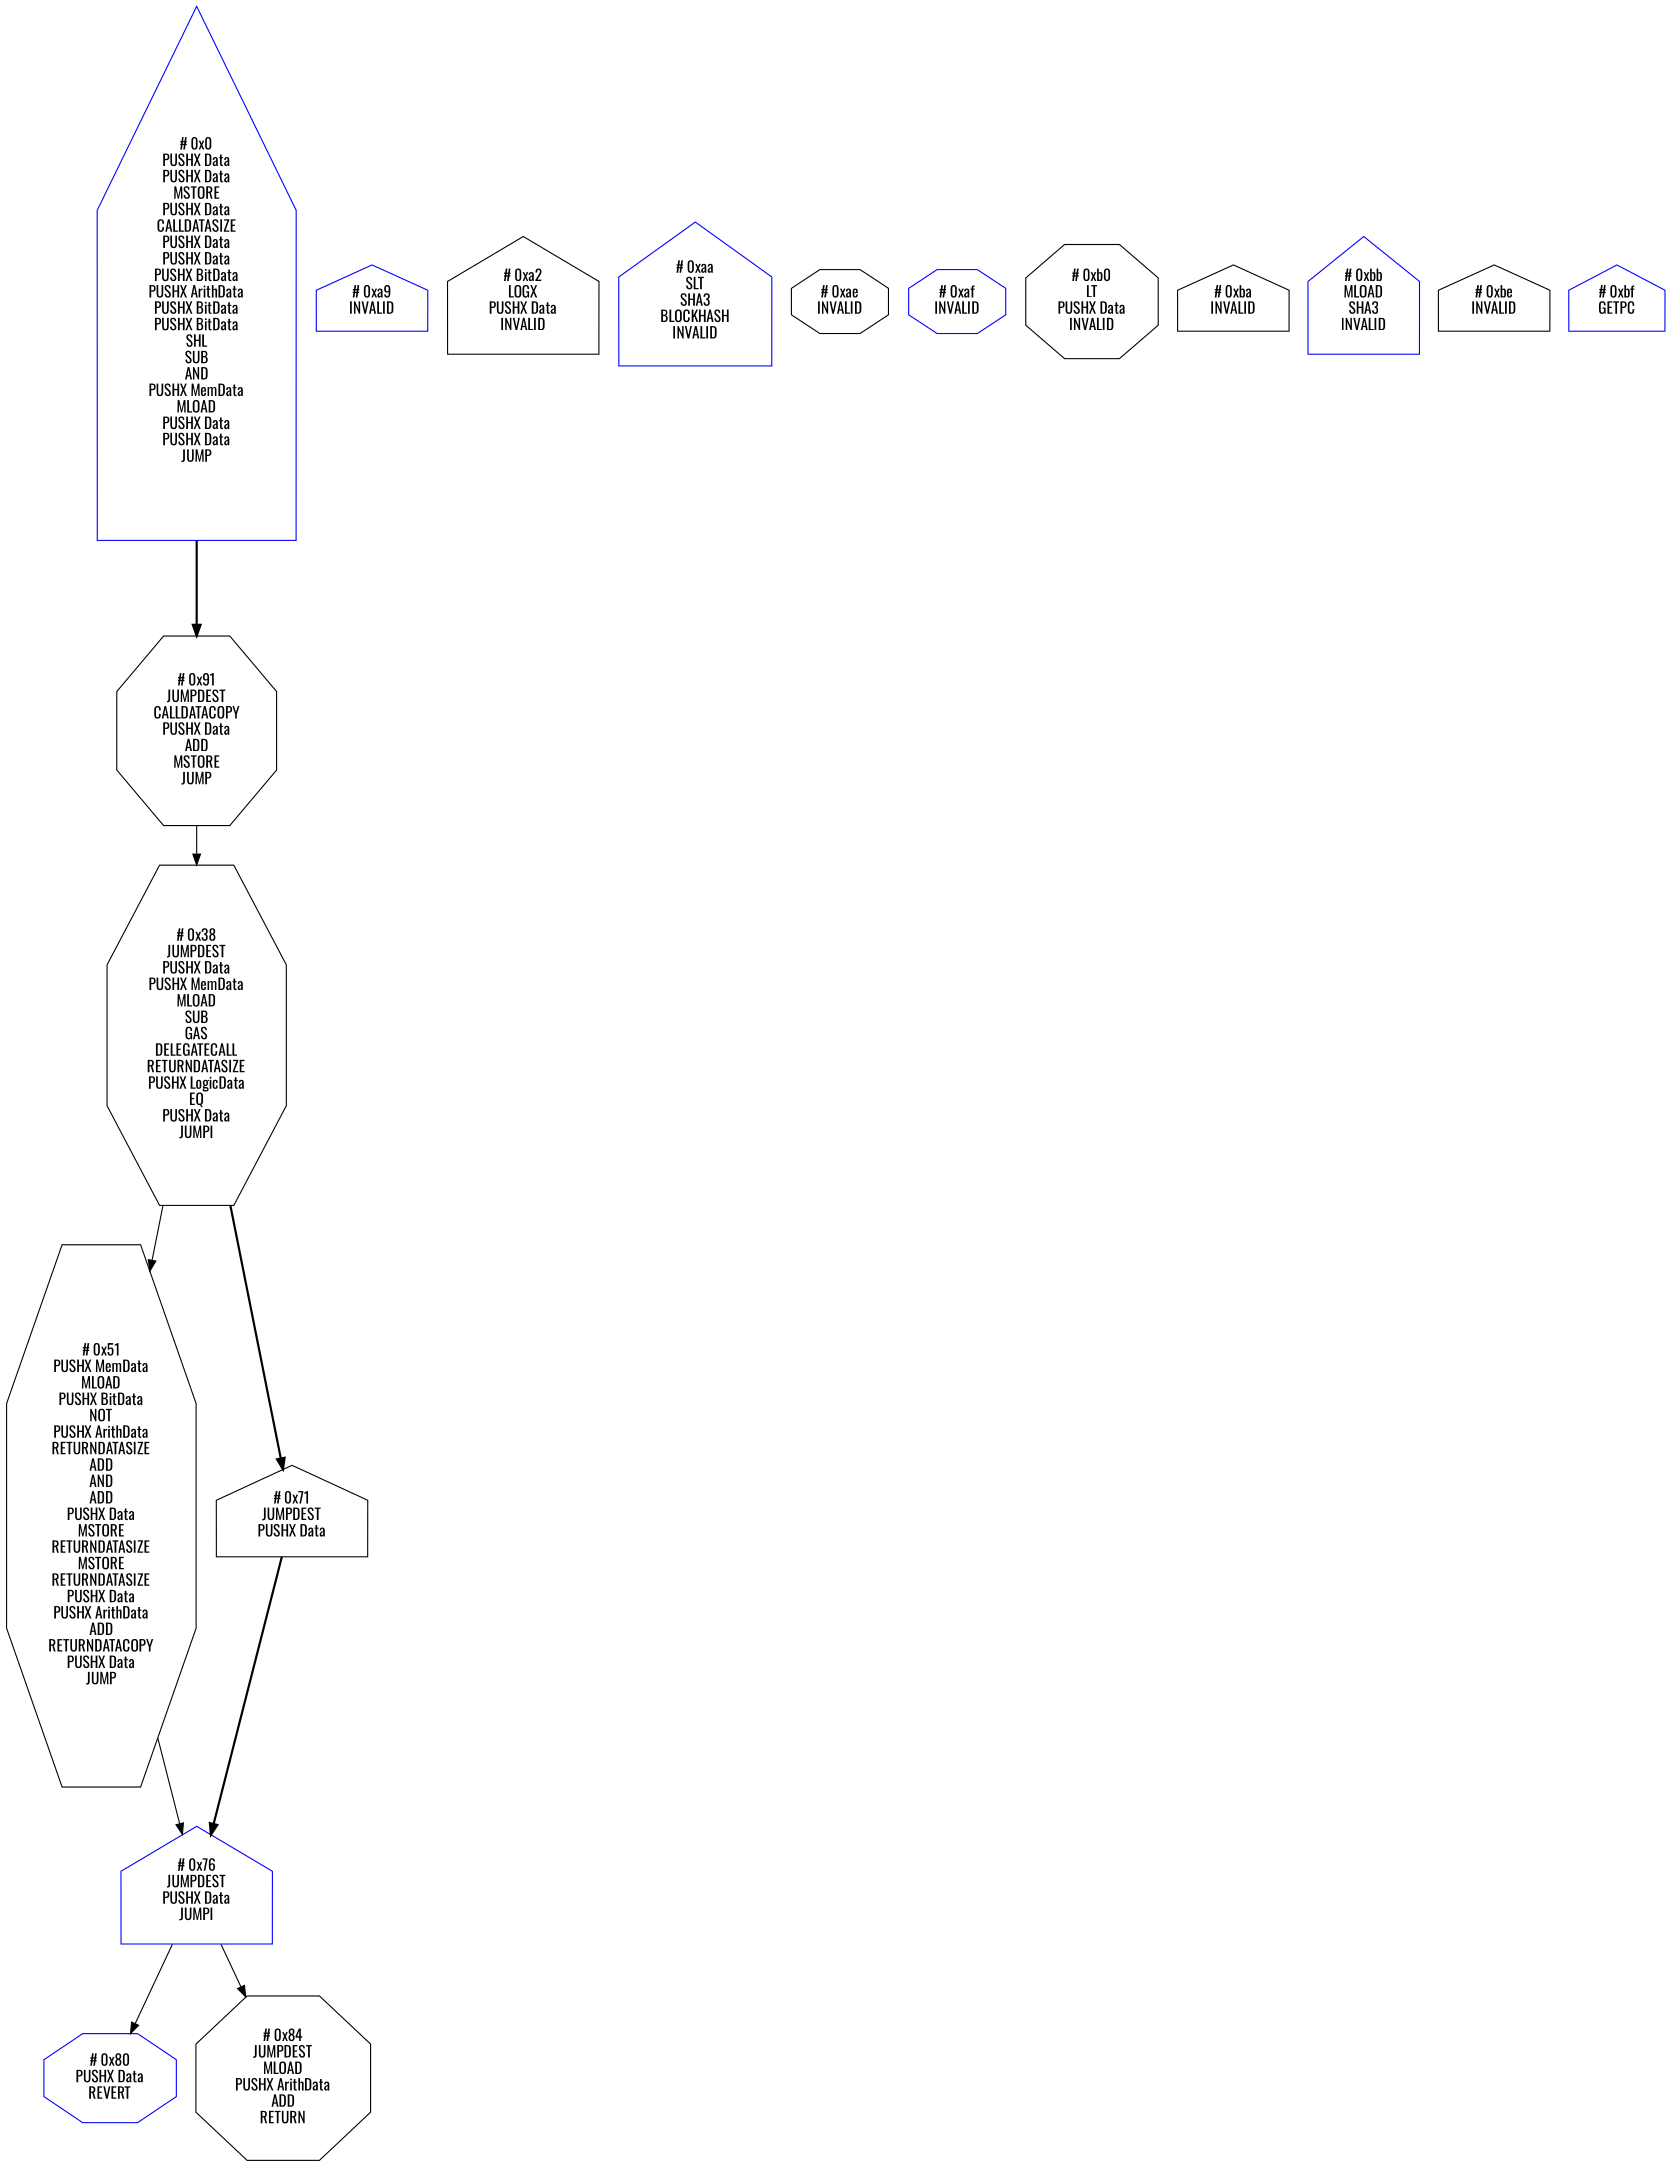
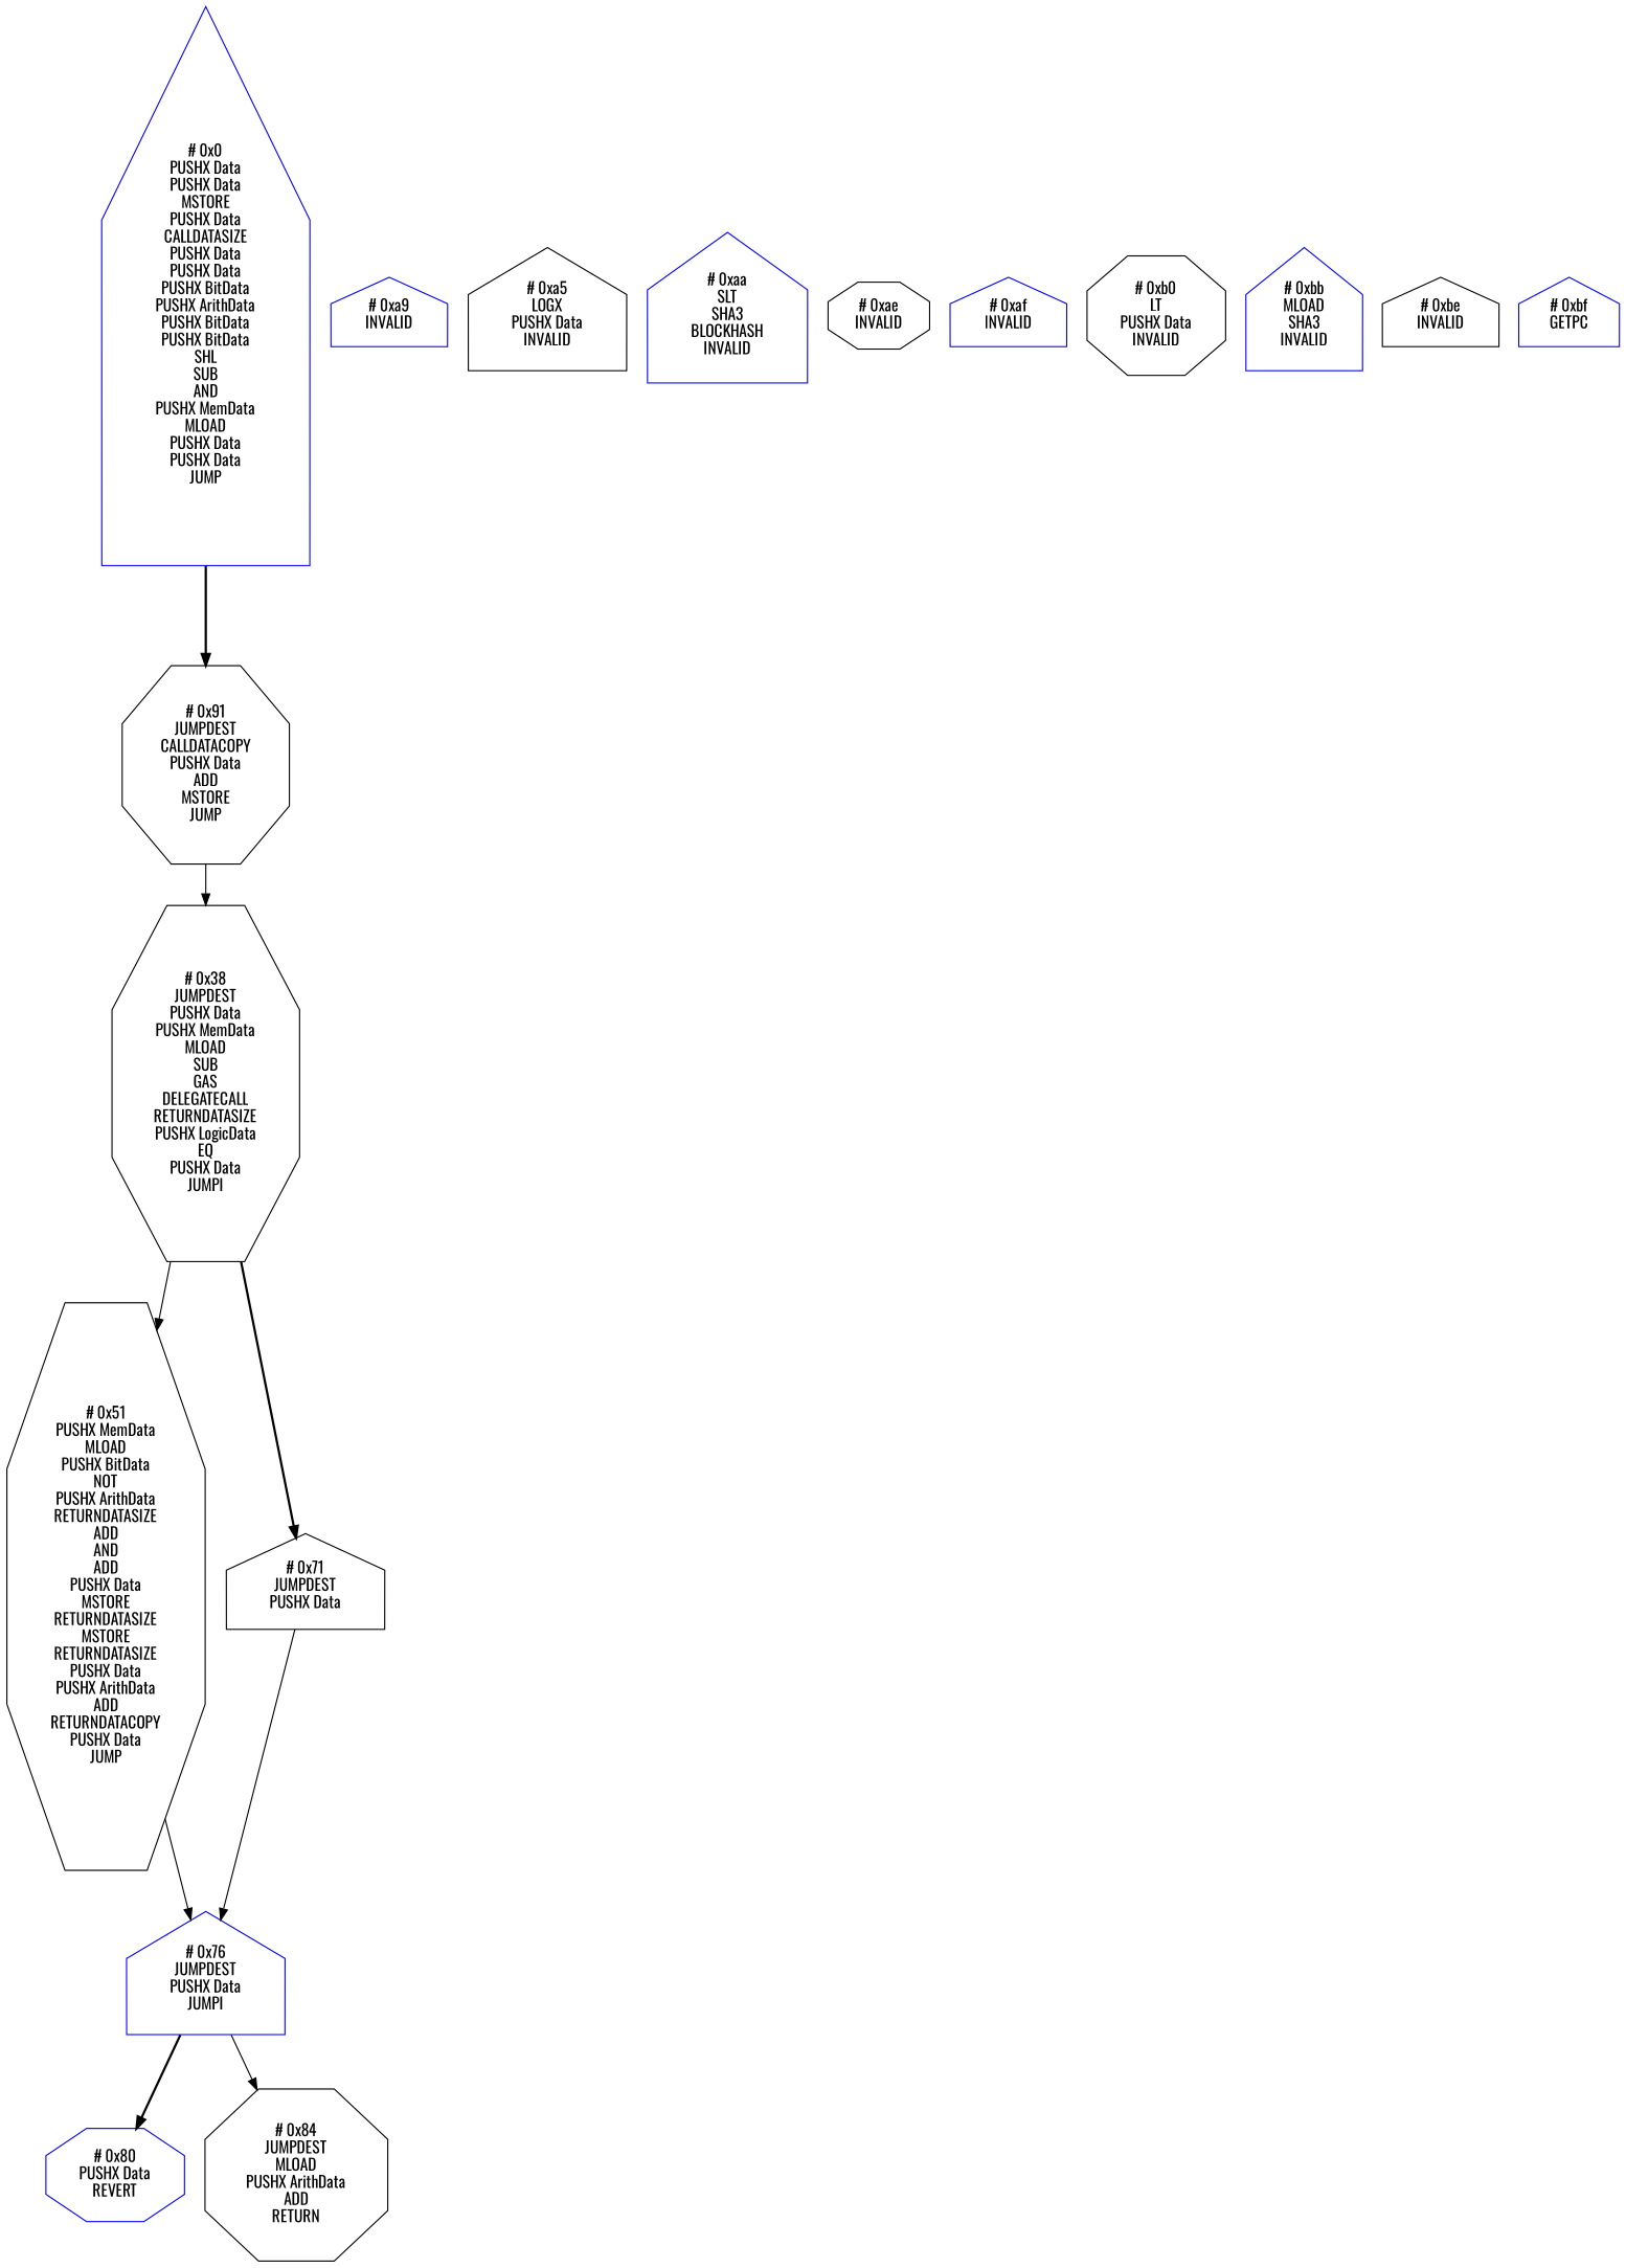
  digraph {
    compound=true
    fontname=Oswald
    node [color=black fontname=Oswald shape=house]
    edge [fontname=Oswald style=solid]
    n1 [color=blue label="# 0x0\nPUSHX Data\nPUSHX Data\nMSTORE\nPUSHX Data\nCALLDATASIZE\nPUSHX Data\nPUSHX Data\nPUSHX BitData\nPUSHX ArithData\nPUSHX BitData\nPUSHX BitData\nSHL\nSUB\nAND\nPUSHX MemData\nMLOAD\nPUSHX Data\nPUSHX Data\nJUMP\n"]
    n2 [label="# 0x91\nJUMPDEST\nCALLDATACOPY\nPUSHX Data\nADD\nMSTORE\nJUMP\n" shape=octagon]
    n3 [label="# 0x38\nJUMPDEST\nPUSHX Data\nPUSHX MemData\nMLOAD\nSUB\nGAS\nDELEGATECALL\nRETURNDATASIZE\nPUSHX LogicData\nEQ\nPUSHX Data\nJUMPI\n" shape=octagon]
    n4 [label="# 0x51\nPUSHX MemData\nMLOAD\nPUSHX BitData\nNOT\nPUSHX ArithData\nRETURNDATASIZE\nADD\nAND\nADD\nPUSHX Data\nMSTORE\nRETURNDATASIZE\nMSTORE\nRETURNDATASIZE\nPUSHX Data\nPUSHX ArithData\nADD\nRETURNDATACOPY\nPUSHX Data\nJUMP\n" shape=octagon]
    n5 [label="# 0x71\nJUMPDEST\nPUSHX Data\n"]
    n6 [color=blue label="# 0x76\nJUMPDEST\nPUSHX Data\nJUMPI\n"]
    n7 [color=blue label="# 0x80\nPUSHX Data\nREVERT\n" shape=octagon]
    n8 [label="# 0x84\nJUMPDEST\nMLOAD\nPUSHX ArithData\nADD\nRETURN\n" shape=octagon]
    n9 [color=blue label="# 0xa9\nINVALID\n"]
-   n10 [label="# 0xa2\nLOGX\nPUSHX Data\nINVALID\n"]
+   n10 [label="# 0xa5\nLOGX\nPUSHX Data\nINVALID\n"]
    n11 [color=blue label="# 0xaa\nSLT\nSHA3\nBLOCKHASH\nINVALID\n"]
    n12 [label="# 0xae\nINVALID\n" shape=octagon]
-   n13 [color=blue label="# 0xaf\nINVALID\n" shape=octagon]
+   n13 [color=blue label="# 0xaf\nINVALID\n"]
    n14 [label="# 0xb0\nLT\nPUSHX Data\nINVALID\n" shape=octagon]
-   n15 [label="# 0xba\nINVALID\n"]
    n16 [color=blue label="# 0xbb\nMLOAD\nSHA3\nINVALID\n"]
    n17 [label="# 0xbe\nINVALID\n"]
    n18 [color=blue label="# 0xbf\nGETPC\n"]
    n1 -> n2 [style=bold]
    n2 -> n3
    n3 -> n4
    n3 -> n5 [style=bold]
    n4 -> n6
-   n5 -> n6 [style=bold]
-   n6 -> n7
+   n5 -> n6
+   n6 -> n7 [style=bold]
    n6 -> n8
  }
